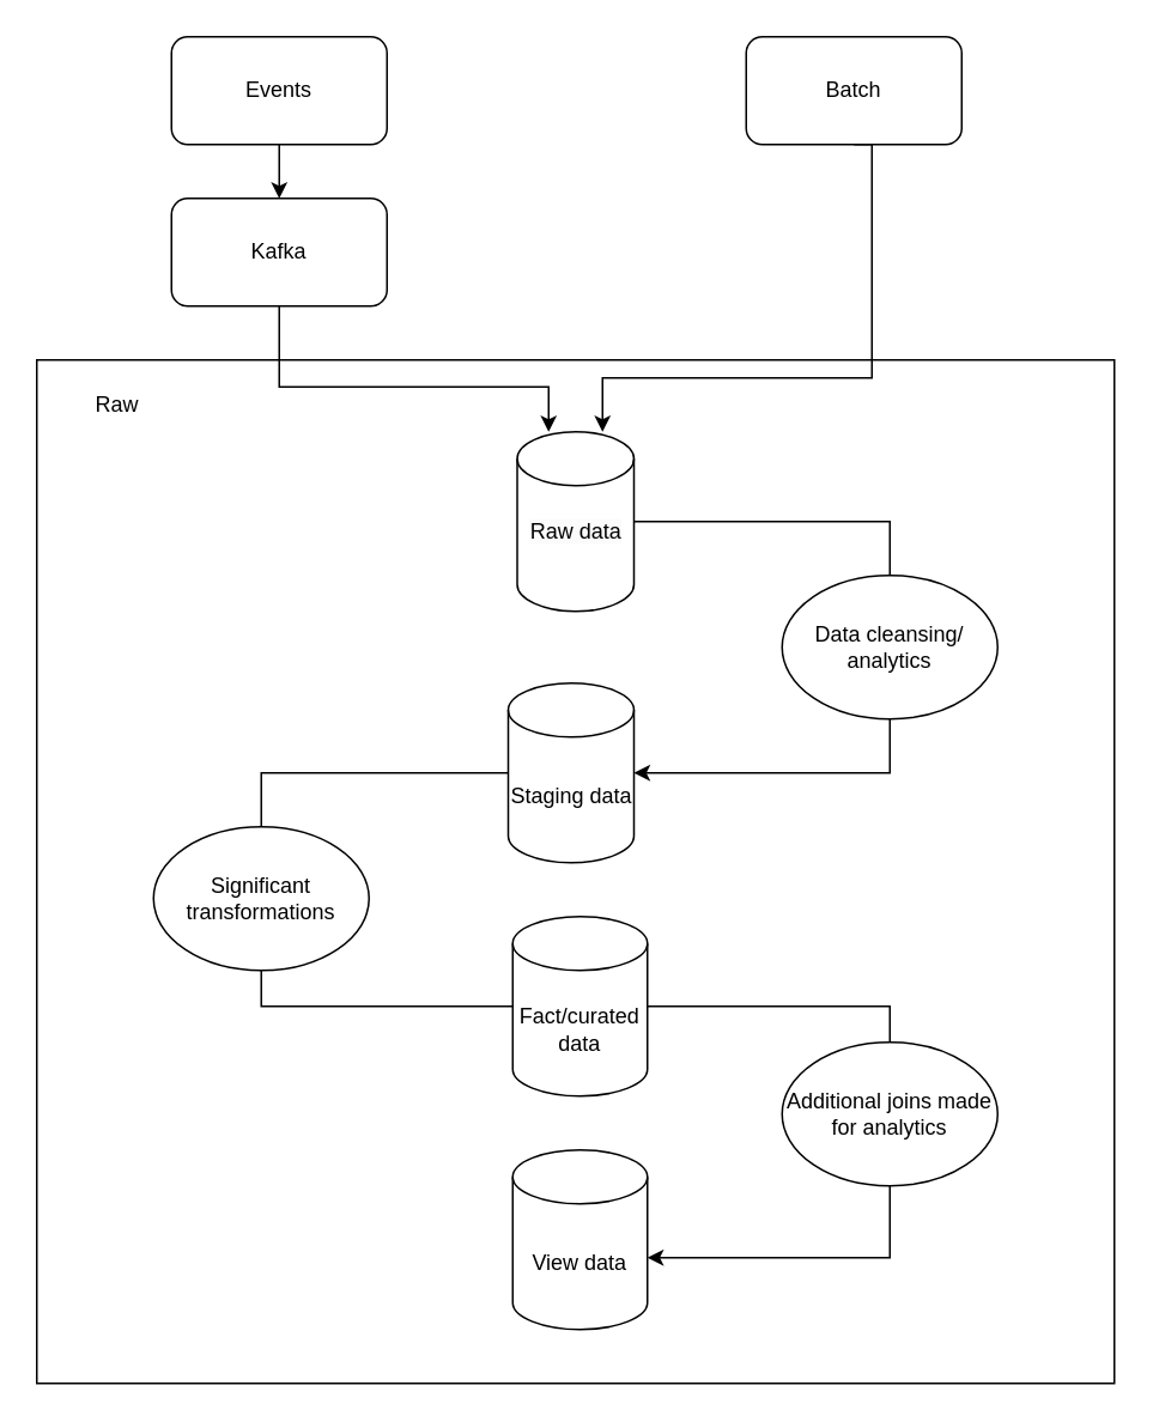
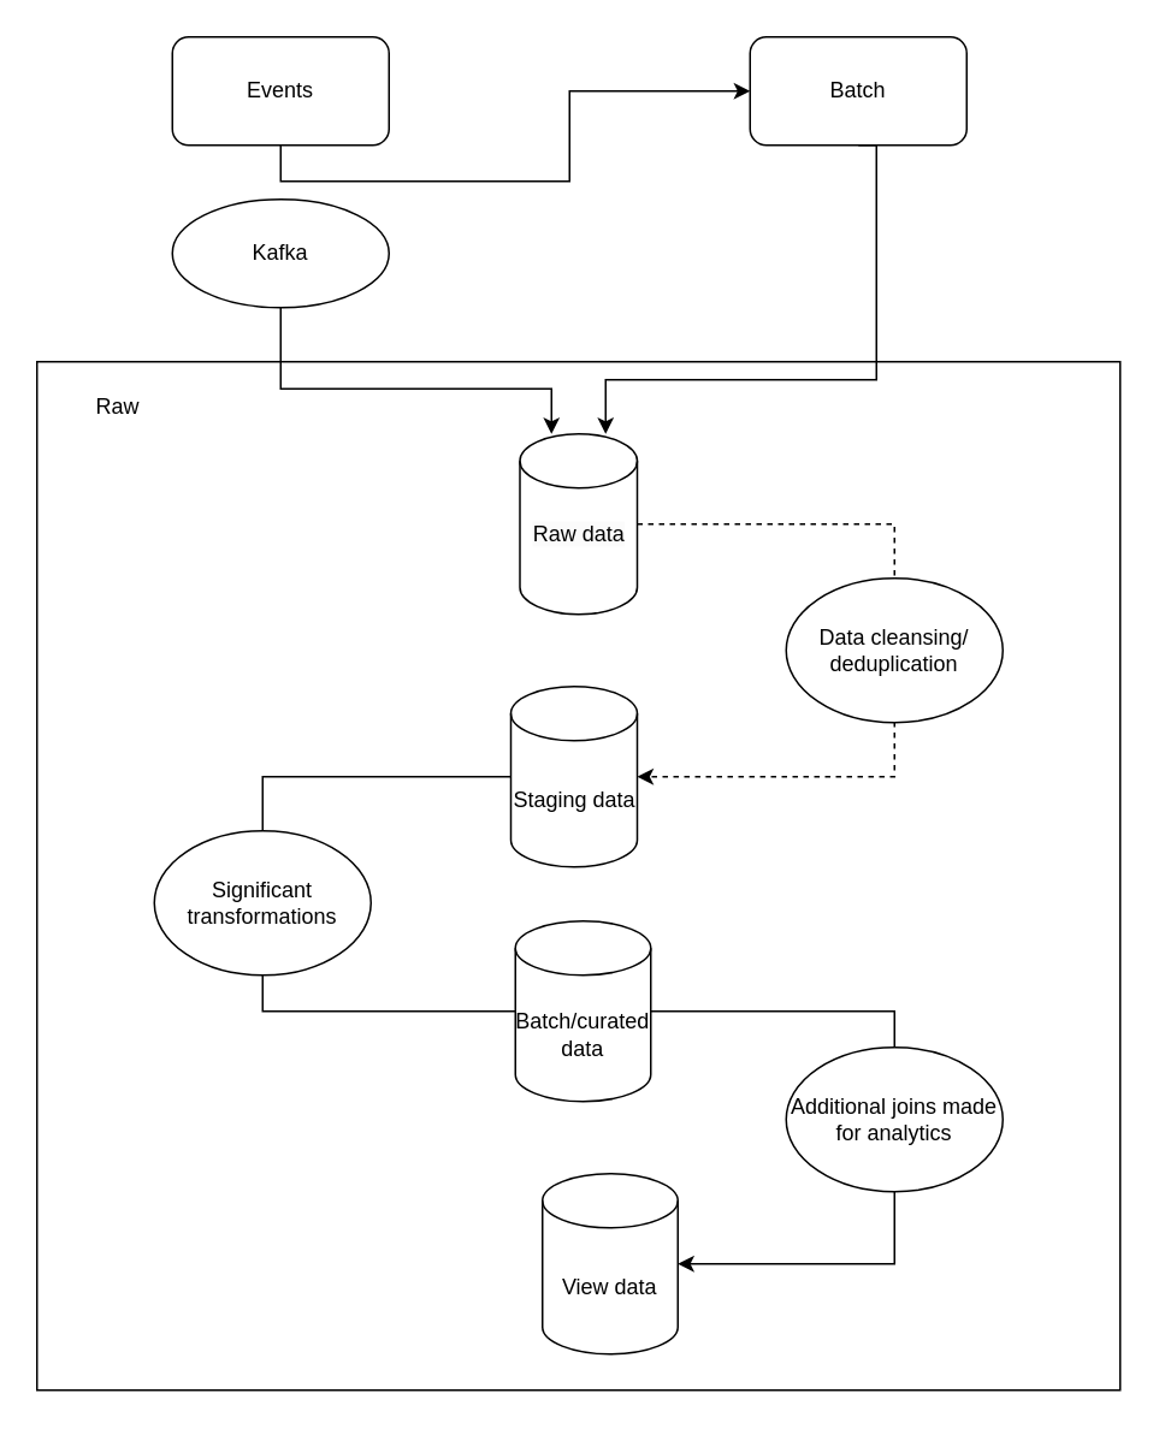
  <mxCell id="0" />
  <mxCell id="1" parent="0" />
  <mxCell id="2" value="" style="rounded=0;whiteSpace=wrap;html=1;" vertex="1" parent="1"><mxGeometry x="20" y="200" width="600" height="570" as="geometry" /></mxCell>
- <mxCell id="3" style="edgeStyle=orthogonalEdgeStyle;rounded=0;orthogonalLoop=1;jettySize=auto;html=1;exitX=0.5;exitY=1;exitDx=0;exitDy=0;" edge="1" parent="1" source="4" target="6"><mxGeometry relative="1" as="geometry" /></mxCell>
+ <mxCell id="3" style="edgeStyle=orthogonalEdgeStyle;rounded=0;orthogonalLoop=1;jettySize=auto;html=1;exitX=0.5;exitY=1;exitDx=0;exitDy=0;" edge="1" parent="1" source="4" target="7"><mxGeometry relative="1" as="geometry" /></mxCell>
  <mxCell id="4" value="Events" style="rounded=1;whiteSpace=wrap;html=1;" vertex="1" parent="1"><mxGeometry x="95" y="20" width="120" height="60" as="geometry" /></mxCell>
  <mxCell id="5" style="edgeStyle=orthogonalEdgeStyle;rounded=0;orthogonalLoop=1;jettySize=auto;html=1;exitX=0.5;exitY=1;exitDx=0;exitDy=0;" edge="1" parent="1" source="6"><mxGeometry relative="1" as="geometry"><mxPoint x="305" y="240" as="targetPoint" /><Array as="points"><mxPoint x="155" y="215" /><mxPoint x="305" y="215" /></Array></mxGeometry></mxCell>
- <mxCell id="6" value="Kafka" style="rounded=1;whiteSpace=wrap;html=1;" vertex="1" parent="1"><mxGeometry x="95" y="110" width="120" height="60" as="geometry" /></mxCell>
+ <mxCell id="6" value="Kafka" style="ellipse;whiteSpace=wrap;html=1;" vertex="1" parent="1"><mxGeometry x="95" y="110" width="120" height="60" as="geometry" /></mxCell>
  <mxCell id="7" value="Batch" style="rounded=1;whiteSpace=wrap;html=1;" vertex="1" parent="1"><mxGeometry x="415" y="20" width="120" height="60" as="geometry" /></mxCell>
  <mxCell id="8" style="edgeStyle=orthogonalEdgeStyle;rounded=0;orthogonalLoop=1;jettySize=auto;html=1;exitX=0.5;exitY=1;exitDx=0;exitDy=0;" edge="1" parent="1" source="7"><mxGeometry relative="1" as="geometry"><mxPoint x="335" y="240" as="targetPoint" /><Array as="points"><mxPoint x="485" y="210" /><mxPoint x="335" y="210" /></Array></mxGeometry></mxCell>
  <mxCell id="9" value="&#10;&lt;span style=&quot;color: rgb(0, 0, 0); font-family: Helvetica; font-size: 12px; font-style: normal; font-variant-ligatures: normal; font-variant-caps: normal; font-weight: 400; letter-spacing: normal; orphans: 2; text-align: center; text-indent: 0px; text-transform: none; widows: 2; word-spacing: 0px; -webkit-text-stroke-width: 0px; background-color: rgb(251, 251, 251); text-decoration-thickness: initial; text-decoration-style: initial; text-decoration-color: initial; float: none; display: inline !important;&quot;&gt;Raw data&lt;/span&gt;&#10;&#10;" style="shape=cylinder3;whiteSpace=wrap;html=1;boundedLbl=1;backgroundOutline=1;size=15;" vertex="1" parent="1"><mxGeometry x="287.5" y="240" width="65" height="100" as="geometry" /></mxCell>
  <mxCell id="10" style="edgeStyle=orthogonalEdgeStyle;rounded=0;orthogonalLoop=1;jettySize=auto;html=1;exitX=0;exitY=0.5;exitDx=0;exitDy=0;exitPerimeter=0;entryX=0;entryY=0.5;entryDx=0;entryDy=0;entryPerimeter=0;endArrow=none;" edge="1" parent="1" source="11" target="13"><mxGeometry relative="1" as="geometry"><mxPoint x="250" y="570" as="targetPoint" /><Array as="points"><mxPoint x="145" y="430" /><mxPoint x="145" y="560" /></Array></mxGeometry></mxCell>
  <mxCell id="11" value="Staging data" style="shape=cylinder3;whiteSpace=wrap;html=1;boundedLbl=1;backgroundOutline=1;size=15;" vertex="1" parent="1"><mxGeometry x="282.5" y="380" width="70" height="100" as="geometry" /></mxCell>
  <mxCell id="12" style="edgeStyle=orthogonalEdgeStyle;rounded=0;orthogonalLoop=1;jettySize=auto;html=1;exitX=1;exitY=0.5;exitDx=0;exitDy=0;exitPerimeter=0;" edge="1" parent="1" source="13" target="18"><mxGeometry relative="1" as="geometry"><mxPoint x="370" y="700" as="targetPoint" /><Array as="points"><mxPoint x="495" y="560" /><mxPoint x="495" y="700" /></Array></mxGeometry></mxCell>
- <mxCell id="13" value="Fact/curated data" style="shape=cylinder3;whiteSpace=wrap;html=1;boundedLbl=1;backgroundOutline=1;size=15;" vertex="1" parent="1"><mxGeometry x="285" y="510" width="75" height="100" as="geometry" /></mxCell>
- <mxCell id="14" style="edgeStyle=orthogonalEdgeStyle;rounded=0;orthogonalLoop=1;jettySize=auto;html=1;exitX=1;exitY=0.5;exitDx=0;exitDy=0;exitPerimeter=0;entryX=1;entryY=0.5;entryDx=0;entryDy=0;entryPerimeter=0;" edge="1" parent="1" source="9" target="11"><mxGeometry relative="1" as="geometry"><Array as="points"><mxPoint x="495" y="290" /><mxPoint x="495" y="430" /></Array></mxGeometry></mxCell>
- <mxCell id="15" value="Data cleansing/&lt;br style=&quot;border-color: var(--border-color);&quot;&gt;analytics" style="ellipse;whiteSpace=wrap;html=1;" vertex="1" parent="1"><mxGeometry x="435" y="320" width="120" height="80" as="geometry" /></mxCell>
+ <mxCell id="13" value="Batch/curated data" style="shape=cylinder3;whiteSpace=wrap;html=1;boundedLbl=1;backgroundOutline=1;size=15;" vertex="1" parent="1"><mxGeometry x="285" y="510" width="75" height="100" as="geometry" /></mxCell>
+ <mxCell id="14" style="edgeStyle=orthogonalEdgeStyle;rounded=0;orthogonalLoop=1;jettySize=auto;html=1;exitX=1;exitY=0.5;exitDx=0;exitDy=0;exitPerimeter=0;entryX=1;entryY=0.5;entryDx=0;entryDy=0;entryPerimeter=0;dashed=1;" edge="1" parent="1" source="9" target="11"><mxGeometry relative="1" as="geometry"><Array as="points"><mxPoint x="495" y="290" /><mxPoint x="495" y="430" /></Array></mxGeometry></mxCell>
+ <mxCell id="15" value="Data cleansing/&lt;br style=&quot;border-color: var(--border-color);&quot;&gt;deduplication" style="ellipse;whiteSpace=wrap;html=1;" vertex="1" parent="1"><mxGeometry x="435" y="320" width="120" height="80" as="geometry" /></mxCell>
  <mxCell id="16" value="Significant transformations" style="ellipse;whiteSpace=wrap;html=1;" vertex="1" parent="1"><mxGeometry x="85" y="460" width="120" height="80" as="geometry" /></mxCell>
  <mxCell id="17" value="Additional joins made for analytics" style="ellipse;whiteSpace=wrap;html=1;" vertex="1" parent="1"><mxGeometry x="435" y="580" width="120" height="80" as="geometry" /></mxCell>
- <mxCell id="18" value="View data" style="shape=cylinder3;whiteSpace=wrap;html=1;boundedLbl=1;backgroundOutline=1;size=15;" vertex="1" parent="1"><mxGeometry x="285" y="640" width="75" height="100" as="geometry" /></mxCell>
+ <mxCell id="18" value="View data" style="shape=cylinder3;whiteSpace=wrap;html=1;boundedLbl=1;backgroundOutline=1;size=15;" vertex="1" parent="1"><mxGeometry x="300" y="650" width="75" height="100" as="geometry" /></mxCell>
  <mxCell id="19" value="Raw" style="text;html=1;strokeColor=none;fillColor=none;align=center;verticalAlign=middle;whiteSpace=wrap;rounded=0;" vertex="1" parent="1"><mxGeometry x="35" y="210" width="60" height="30" as="geometry" /></mxCell>
